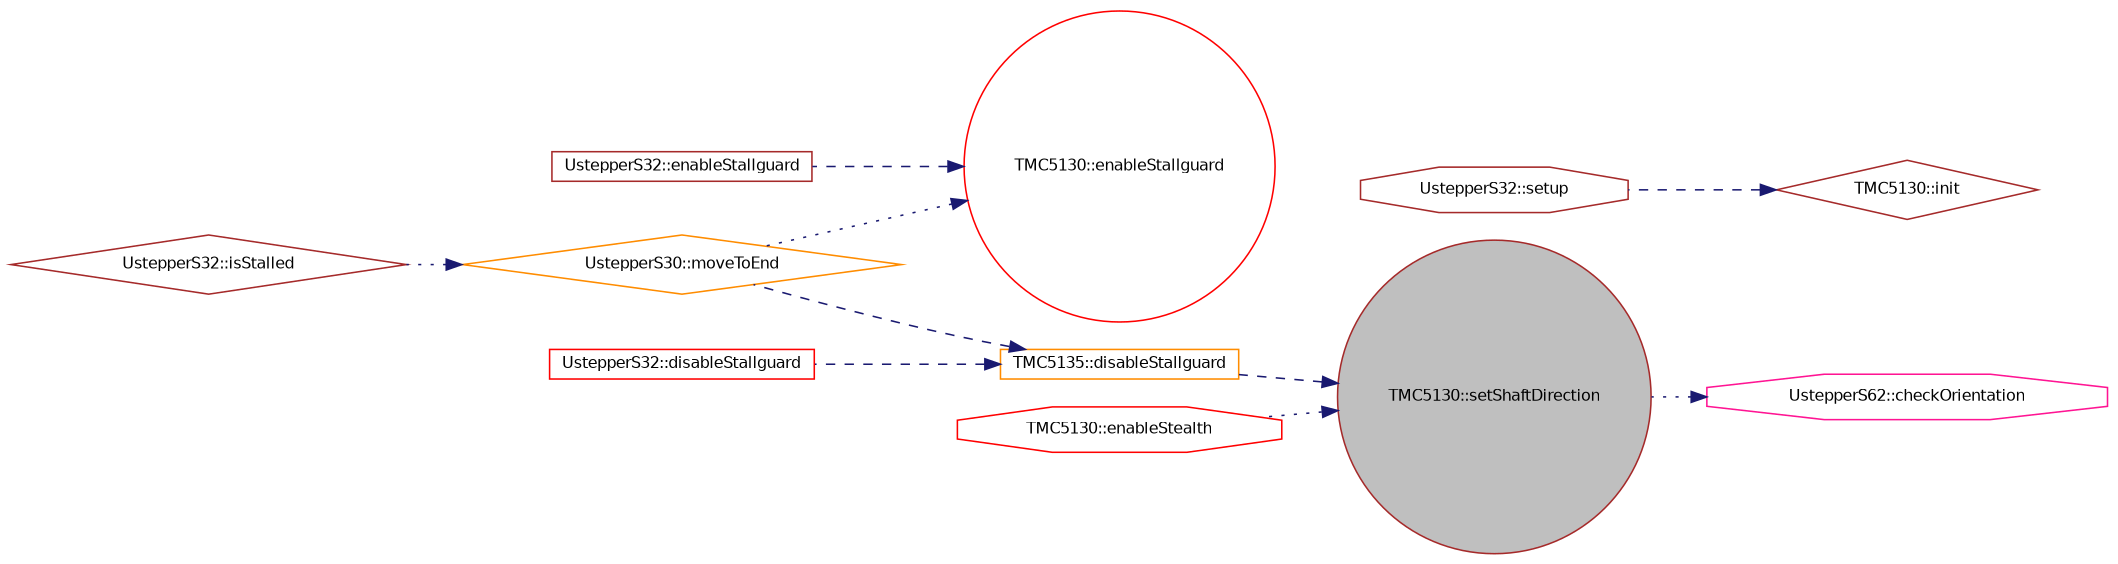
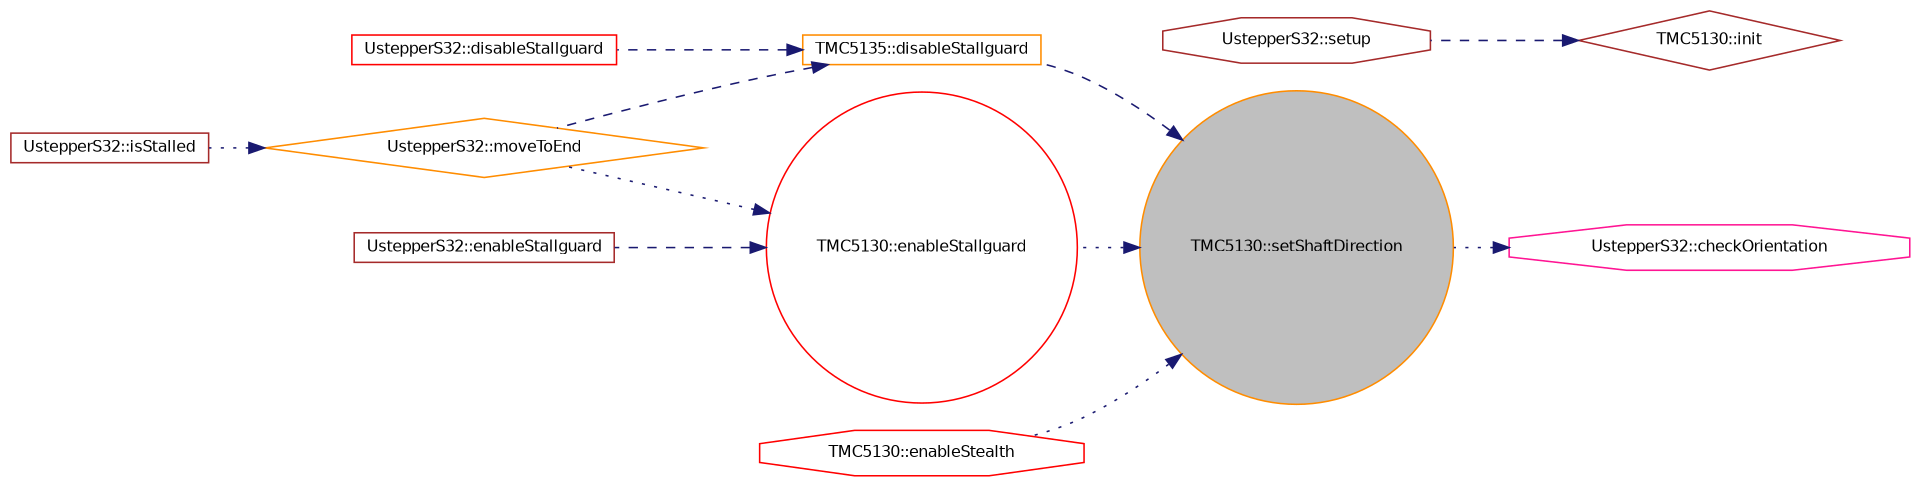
  digraph {
    rankdir=RL
    node [color=brown fillcolor=white fontname=Helvetica fontsize=10 shape=box style=filled]
    edge [color=midnightblue dir=back fontname=Helvetica fontsize=10 labelfontname=Helvetica labelfontsize=10 style=dashed]
-   n1 [fillcolor=grey75 fontcolor=black height=0.2 label="TMC5130::setShaftDirection" shape=circle width=0.4]
+   n1 [color=darkorange fillcolor=grey75 fontcolor=black height=0.2 label="TMC5130::setShaftDirection" shape=circle width=0.4]
    n2 [color=darkorange height=0.2 label="TMC5135::disableStallguard" width=0.4]
    n3 [color=red height=0.2 label="TMC5130::enableStallguard" shape=circle width=0.4]
    n4 [color=red height=0.2 label="TMC5130::enableStealth" shape=octagon width=0.4]
-   n5 [color=deeppink height=0.2 label="UstepperS62::checkOrientation" shape=octagon width=0.4]
+   n5 [color=deeppink height=0.2 label="UstepperS32::checkOrientation" shape=octagon width=0.4]
    n6 [color=red height=0.2 label="UstepperS32::disableStallguard" width=0.4]
-   n7 [color=darkorange height=0.2 label="UstepperS30::moveToEnd" shape=diamond width=0.4]
+   n7 [color=darkorange height=0.2 label="UstepperS32::moveToEnd" shape=diamond width=0.4]
    n8 [height=0.2 label="UstepperS32::enableStallguard" width=0.4]
-   n9 [height=0.2 label="UstepperS32::isStalled" shape=diamond width=0.4]
+   n9 [height=0.2 label="UstepperS32::isStalled" width=0.4]
    n10 [height=0.2 label="TMC5130::init" shape=diamond width=0.4]
    n11 [height=0.2 label="UstepperS32::setup" shape=octagon width=0.4]
    n1 -> n2
+   n1 -> n3 [style=dotted]
    n1 -> n4 [style=dotted]
    n2 -> n6
    n2 -> n7
    n3 -> n7 [style=dotted]
    n3 -> n8
    n5 -> n1 [style=dotted]
    n7 -> n9 [style=dotted]
    n10 -> n11
  }
